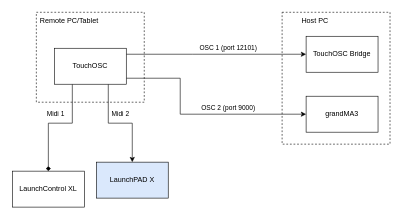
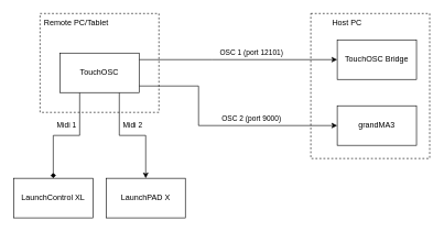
  <mxCell id="0" />
  <mxCell id="1" parent="0" />
  <mxCell id="2" value="&lt;div&gt;OSC 1 (port 12101)&lt;br&gt;&lt;/div&gt;" style="edgeStyle=orthogonalEdgeStyle;rounded=0;orthogonalLoop=1;jettySize=auto;html=1;" edge="1" parent="1" source="6" target="7"><mxGeometry x="0.133" y="10" relative="1" as="geometry"><Array as="points"><mxPoint x="320" y="90" /><mxPoint x="320" y="90" /></Array><mxPoint as="offset" /></mxGeometry></mxCell>
  <mxCell id="3" value="OSC 2 (port 9000)" style="edgeStyle=orthogonalEdgeStyle;rounded=0;orthogonalLoop=1;jettySize=auto;html=1;entryX=0;entryY=0.5;entryDx=0;entryDy=0;" edge="1" parent="1" source="6" target="8"><mxGeometry x="0.278" y="10" relative="1" as="geometry"><Array as="points"><mxPoint x="300" y="130" /><mxPoint x="300" y="190" /></Array><mxPoint as="offset" /></mxGeometry></mxCell>
  <mxCell id="4" value="&lt;div&gt;Midi 1&lt;/div&gt;" style="edgeStyle=orthogonalEdgeStyle;rounded=0;orthogonalLoop=1;jettySize=auto;html=1;endArrow=diamond;" edge="1" parent="1" source="6" target="9"><mxGeometry y="-15" relative="1" as="geometry"><Array as="points"><mxPoint x="120" y="205" /><mxPoint x="80" y="205" /></Array><mxPoint as="offset" /></mxGeometry></mxCell>
  <mxCell id="5" value="&lt;div&gt;Midi 2&lt;/div&gt;" style="edgeStyle=orthogonalEdgeStyle;rounded=0;orthogonalLoop=1;jettySize=auto;html=1;" edge="1" parent="1" source="6" target="10"><mxGeometry y="15" relative="1" as="geometry"><Array as="points"><mxPoint x="180" y="205" /><mxPoint x="220" y="205" /></Array><mxPoint as="offset" /></mxGeometry></mxCell>
  <mxCell id="6" value="TouchOSC" style="rounded=0;whiteSpace=wrap;html=1;" vertex="1" parent="1"><mxGeometry x="90" y="80" width="120" height="60" as="geometry" /></mxCell>
  <mxCell id="7" value="TouchOSC Bridge" style="rounded=0;whiteSpace=wrap;html=1;" vertex="1" parent="1"><mxGeometry x="510" y="60" width="120" height="60" as="geometry" /></mxCell>
  <mxCell id="8" value="grandMA3" style="rounded=0;whiteSpace=wrap;html=1;" vertex="1" parent="1"><mxGeometry x="510" y="160" width="120" height="60" as="geometry" /></mxCell>
- <mxCell id="9" value="&lt;div&gt;LaunchControl XL&lt;/div&gt;" style="rounded=0;whiteSpace=wrap;html=1;" vertex="1" parent="1"><mxGeometry x="20" y="285" width="120" height="60" as="geometry" /></mxCell>
- <mxCell id="10" value="LaunchPAD X" style="rounded=0;whiteSpace=wrap;html=1;fillColor=#dae8fc;" vertex="1" parent="1"><mxGeometry x="160" y="270" width="120" height="60" as="geometry" /></mxCell>
+ <mxCell id="9" value="&lt;div&gt;LaunchControl XL&lt;/div&gt;" style="rounded=0;whiteSpace=wrap;html=1;" vertex="1" parent="1"><mxGeometry x="20" y="270" width="120" height="60" as="geometry" /></mxCell>
+ <mxCell id="10" value="LaunchPAD X" style="rounded=0;whiteSpace=wrap;html=1;" vertex="1" parent="1"><mxGeometry x="160" y="270" width="120" height="60" as="geometry" /></mxCell>
  <mxCell id="11" value="" style="rounded=0;whiteSpace=wrap;html=1;dashed=1;fillColor=none;" vertex="1" parent="1"><mxGeometry x="60" y="20" width="180" height="150" as="geometry" /></mxCell>
  <mxCell id="12" value="" style="rounded=0;whiteSpace=wrap;html=1;dashed=1;fillColor=none;" vertex="1" parent="1"><mxGeometry x="470" y="20" width="180" height="220" as="geometry" /></mxCell>
  <mxCell id="13" value="Remote PC/Tablet" style="text;html=1;strokeColor=none;fillColor=none;align=center;verticalAlign=middle;whiteSpace=wrap;rounded=0;dashed=1;" vertex="1" parent="1"><mxGeometry x="60" y="20" width="110" height="30" as="geometry" /></mxCell>
  <mxCell id="14" value="Host PC" style="text;html=1;strokeColor=none;fillColor=none;align=center;verticalAlign=middle;whiteSpace=wrap;rounded=0;dashed=1;" vertex="1" parent="1"><mxGeometry x="470" y="20" width="110" height="30" as="geometry" /></mxCell>
